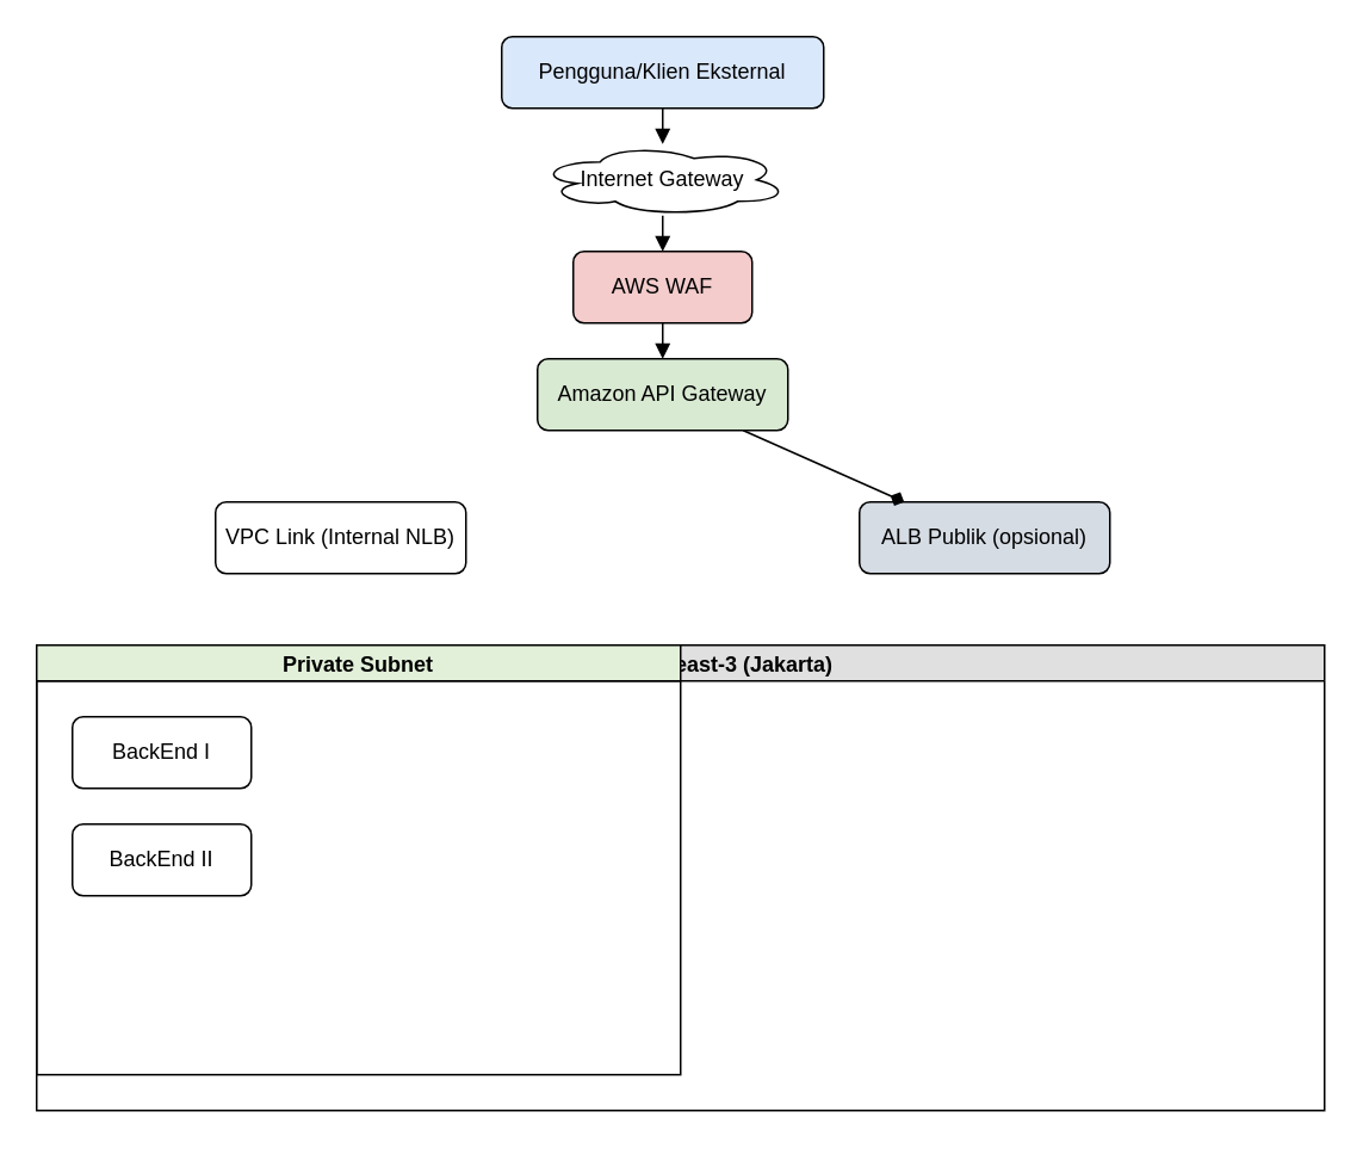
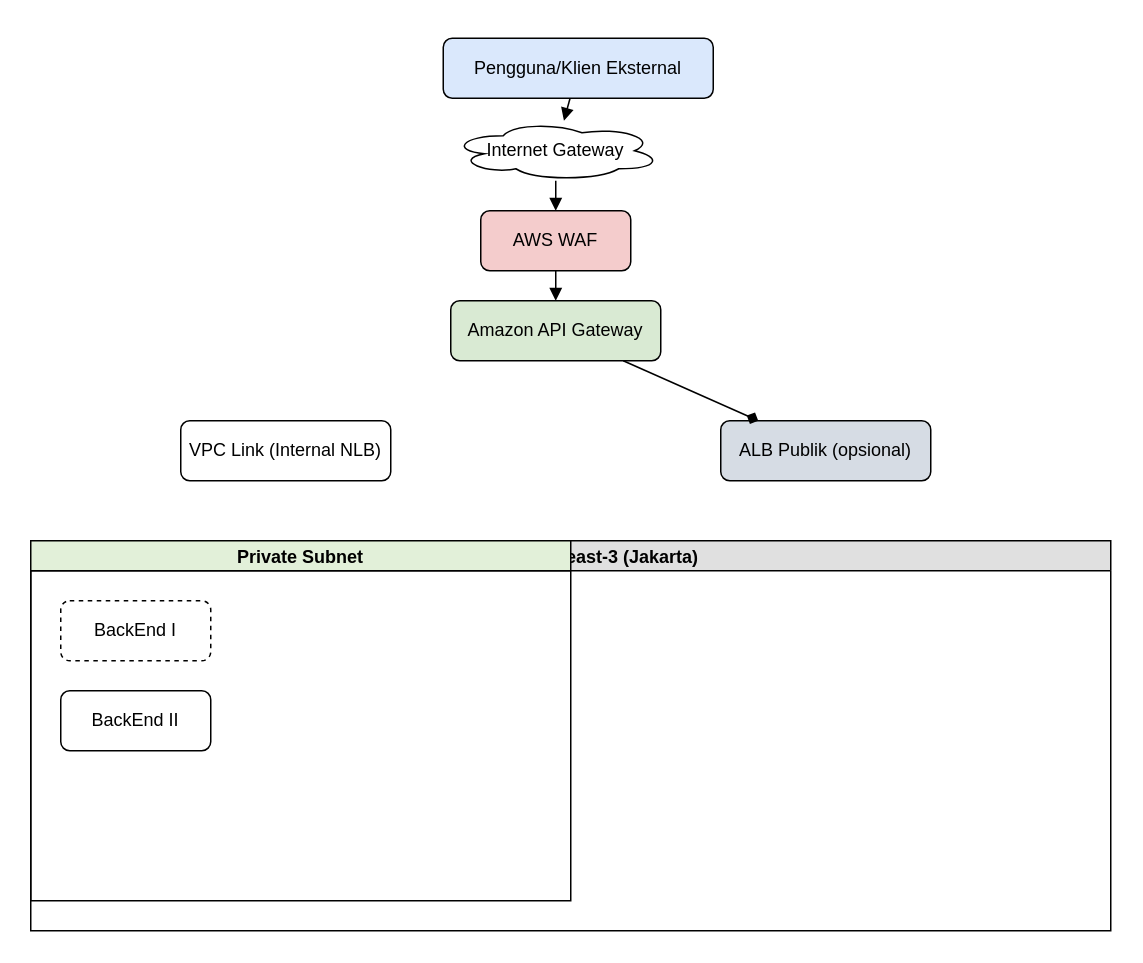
  <mxCell id="0" />
  <mxCell id="1" parent="0" />
- <mxCell id="2" value="Pengguna/Klien Eksternal" style="rounded=1;whiteSpace=wrap;html=1;fillColor=#dae8fc;" vertex="1" parent="1"><mxGeometry x="280" y="20" width="180" height="40" as="geometry" /></mxCell>
+ <mxCell id="2" value="Pengguna/Klien Eksternal" style="rounded=1;whiteSpace=wrap;html=1;fillColor=#dae8fc;" vertex="1" parent="1"><mxGeometry x="295" y="25" width="180" height="40" as="geometry" /></mxCell>
  <mxCell id="3" value="Internet Gateway" style="shape=cloud;whiteSpace=wrap;html=1;" vertex="1" parent="1"><mxGeometry x="300" y="80" width="140" height="40" as="geometry" /></mxCell>
  <mxCell id="4" style="endArrow=block;html=1;" edge="1" parent="1" source="2" target="3"><mxGeometry relative="1" as="geometry" /></mxCell>
  <mxCell id="5" value="AWS WAF" style="rounded=1;whiteSpace=wrap;html=1;fillColor=#f4cccc;" vertex="1" parent="1"><mxGeometry x="320" y="140" width="100" height="40" as="geometry" /></mxCell>
  <mxCell id="6" style="endArrow=block;html=1;" edge="1" parent="1" source="3" target="5"><mxGeometry relative="1" as="geometry" /></mxCell>
  <mxCell id="7" value="Amazon API Gateway" style="rounded=1;whiteSpace=wrap;html=1;fillColor=#d9ead3;" vertex="1" parent="1"><mxGeometry x="300" y="200" width="140" height="40" as="geometry" /></mxCell>
  <mxCell id="8" style="endArrow=block;html=1;" edge="1" parent="1" source="5" target="7"><mxGeometry relative="1" as="geometry" /></mxCell>
  <mxCell id="9" value="VPC Link (Internal NLB)" style="rounded=1;whiteSpace=wrap;html=1;" vertex="1" parent="1"><mxGeometry x="120" y="280" width="140" height="40" as="geometry" /></mxCell>
  <mxCell id="10" value="ALB Publik (opsional)" style="rounded=1;whiteSpace=wrap;html=1;fillColor=#d6dce4;" vertex="1" parent="1"><mxGeometry x="480" y="280" width="140" height="40" as="geometry" /></mxCell>
  <mxCell id="11" style="endArrow=diamond;html=1;" edge="1" parent="1" source="7" target="10"><mxGeometry relative="1" as="geometry" /></mxCell>
  <mxCell id="12" value="VPC: ap-southeast-3 (Jakarta)" style="swimlane;childLayout=stackLayout;horizontal=1;startSize=20;fillColor=#e0e0e0;" vertex="1" parent="1"><mxGeometry x="20" y="360" width="720" height="260" as="geometry" /></mxCell>
  <mxCell id="13" value="Private Subnet" style="swimlane;fillColor=#e2f0d9;startSize=20;" vertex="1" parent="12"><mxGeometry width="360" height="240" as="geometry" /></mxCell>
- <mxCell id="14" value="BackEnd I" style="rounded=1;whiteSpace=wrap;html=1;" vertex="1" parent="13"><mxGeometry x="20" y="40" width="100" height="40" as="geometry" /></mxCell>
+ <mxCell id="14" value="BackEnd I" style="rounded=1;whiteSpace=wrap;html=1;dashed=1;" vertex="1" parent="13"><mxGeometry x="20" y="40" width="100" height="40" as="geometry" /></mxCell>
  <mxCell id="15" value="BackEnd II" style="rounded=1;whiteSpace=wrap;html=1;" vertex="1" parent="13"><mxGeometry x="20" y="100" width="100" height="40" as="geometry" /></mxCell>
